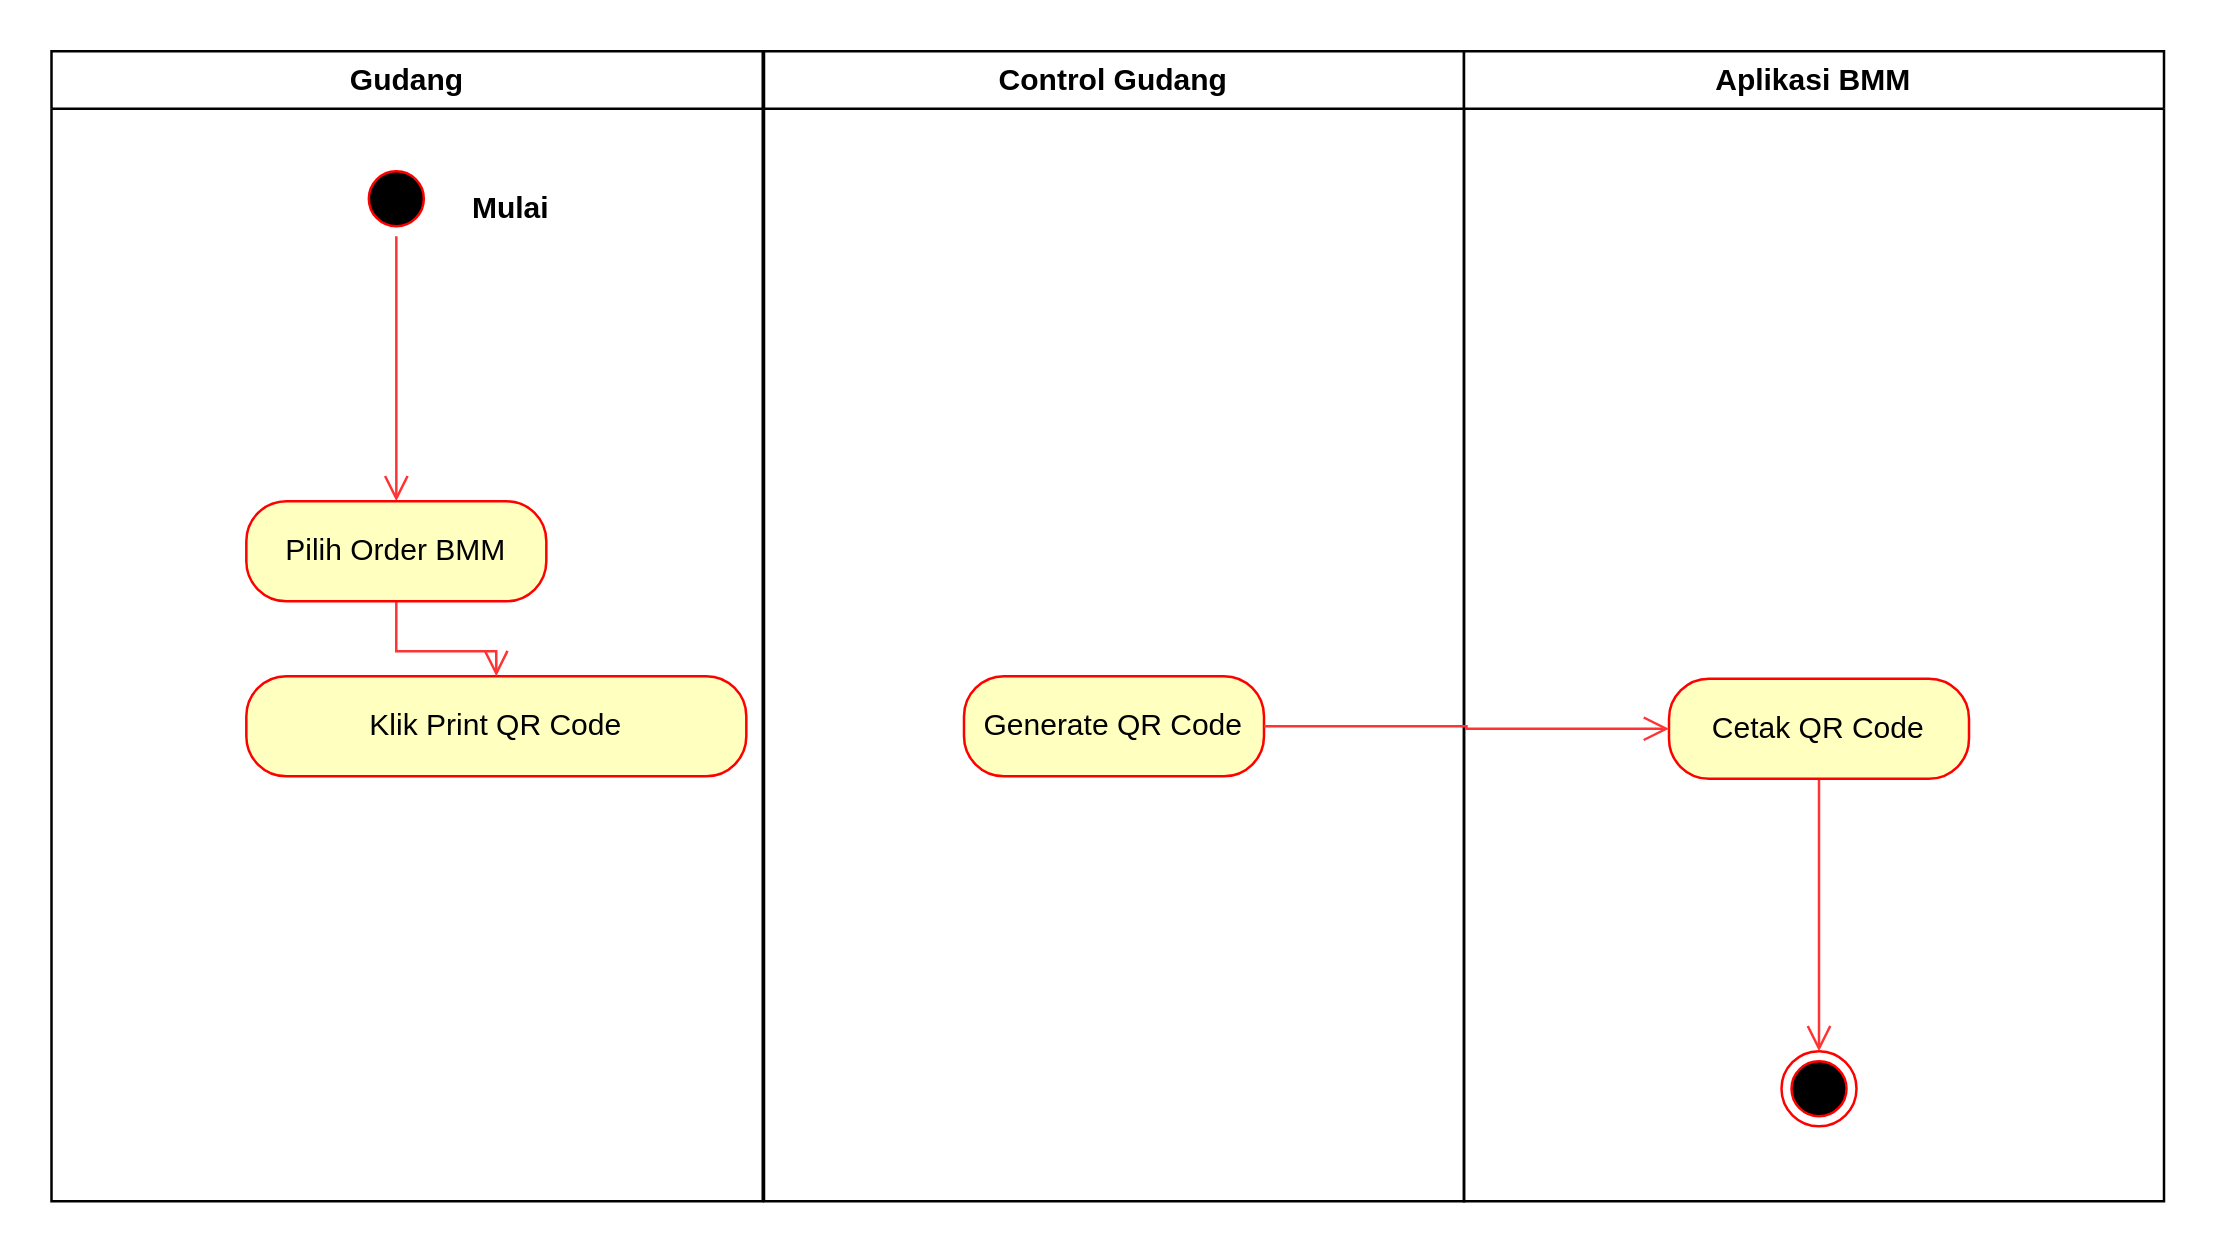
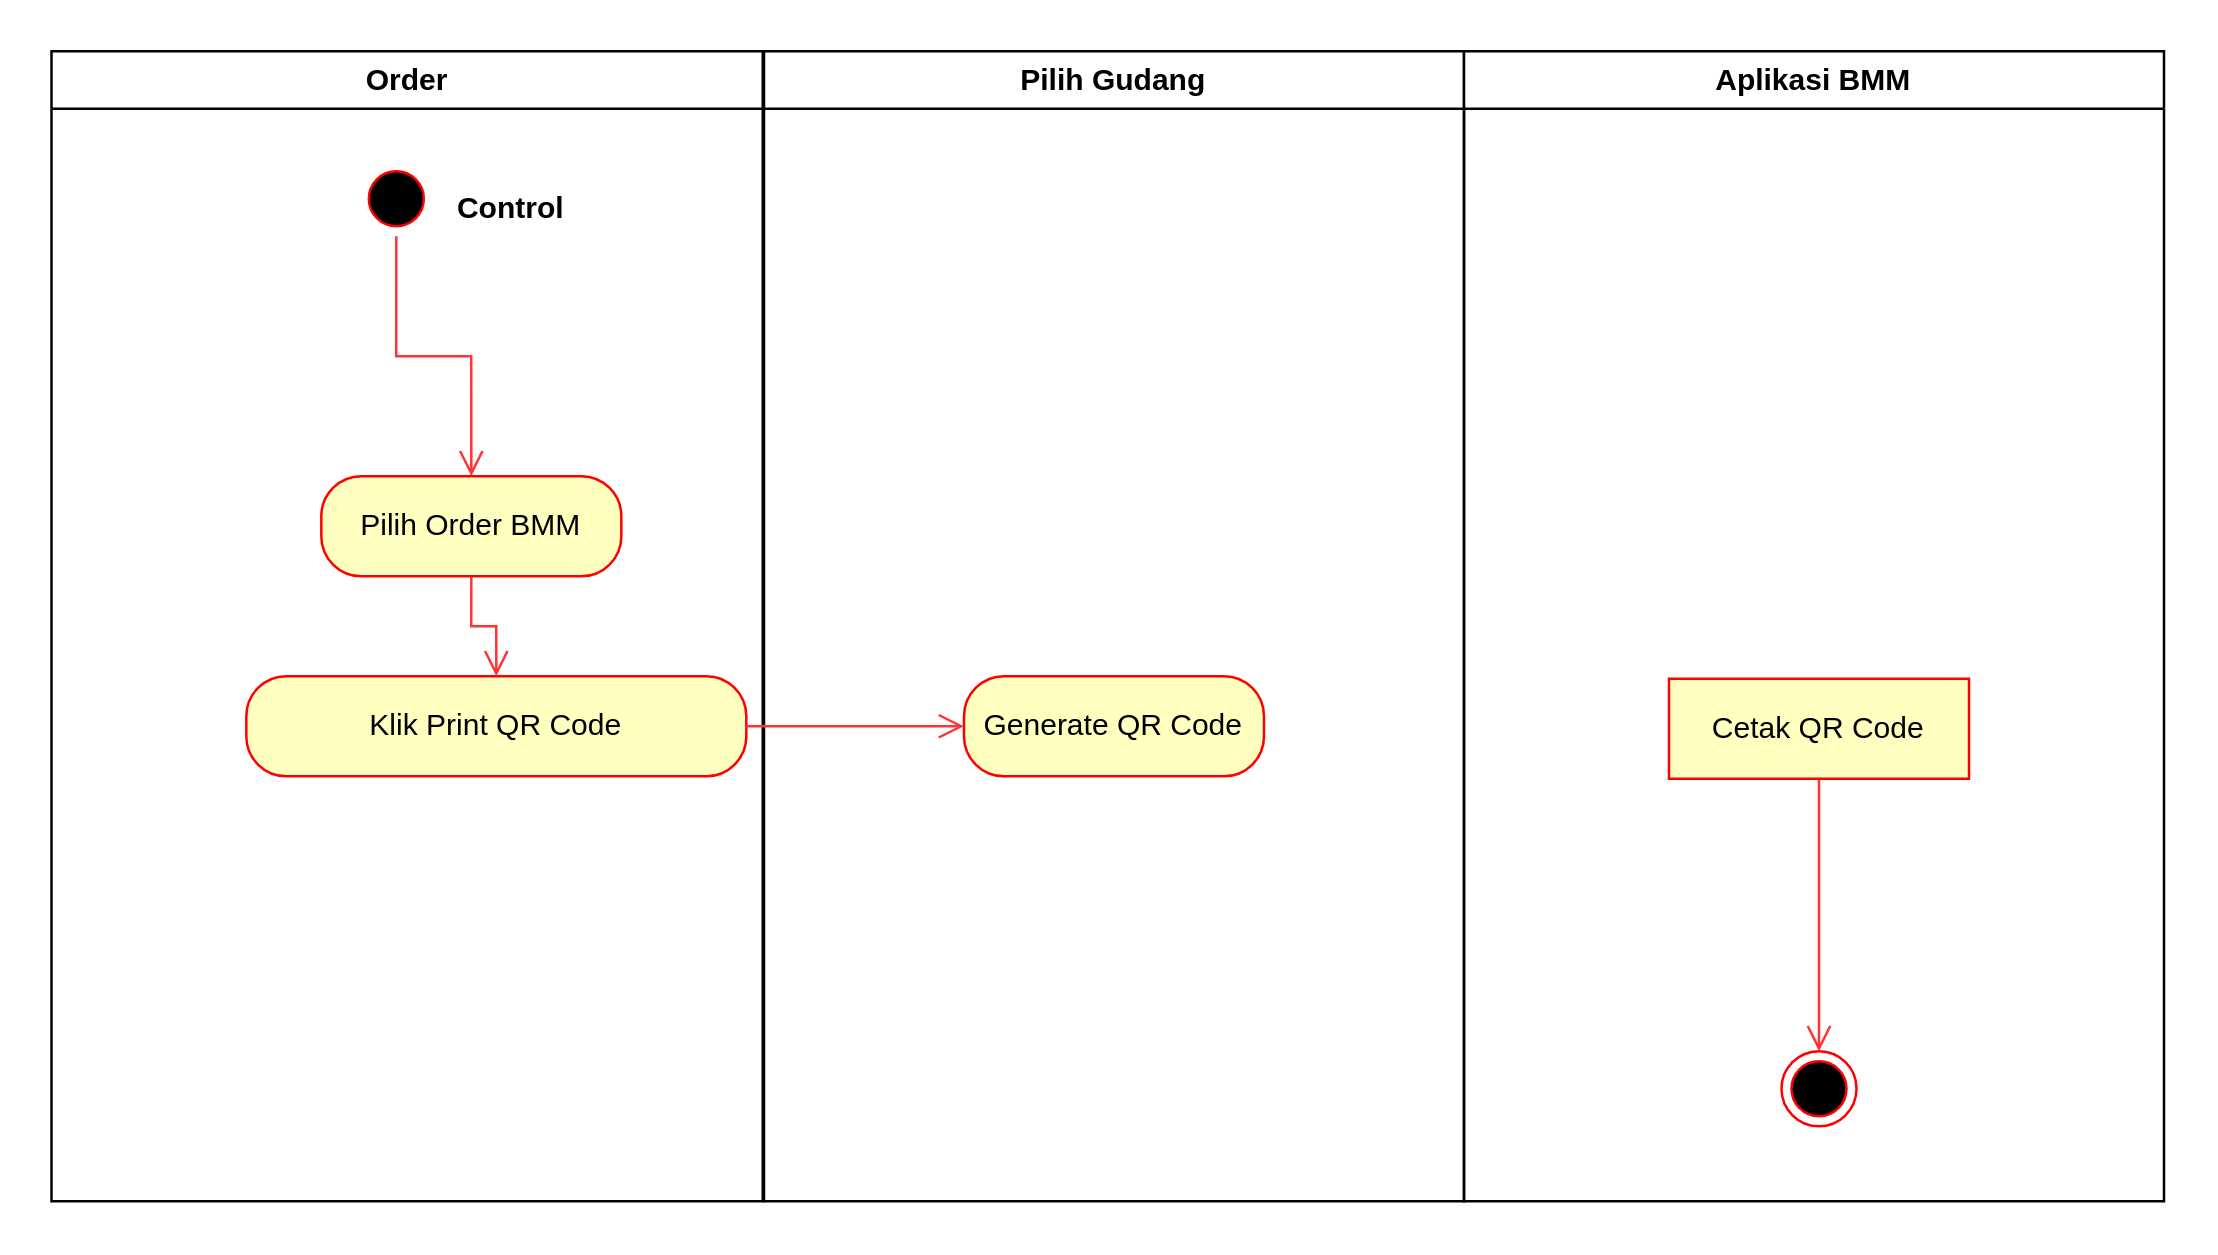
  <mxCell id="0" />
  <mxCell id="1" parent="0" />
- <mxCell id="2" value="Gudang" style="swimlane;whiteSpace=wrap" vertex="1" parent="1"><mxGeometry x="20" y="20" width="284.5" height="460" as="geometry" /></mxCell>
+ <mxCell id="2" value="Order" style="swimlane;whiteSpace=wrap" vertex="1" parent="1"><mxGeometry x="20" y="20" width="284.5" height="460" as="geometry" /></mxCell>
  <mxCell id="3" style="edgeStyle=orthogonalEdgeStyle;rounded=0;orthogonalLoop=1;jettySize=auto;html=1;exitX=0.5;exitY=1;exitDx=0;exitDy=0;strokeColor=#FF3333;strokeWidth=1;endArrow=open;endFill=0;endSize=8;entryX=0.5;entryY=0;entryDx=0;entryDy=0;" edge="1" parent="2" source="4" target="8"><mxGeometry relative="1" as="geometry"><Array as="points" /><mxPoint x="138" y="170" as="targetPoint" /></mxGeometry></mxCell>
  <mxCell id="4" value="" style="ellipse;shape=startState;fillColor=#000000;strokeColor=#ff0000;" vertex="1" parent="2"><mxGeometry x="122.93" y="44" width="30" height="30" as="geometry" /></mxCell>
- <mxCell id="5" value="Mulai" style="text;align=center;fontStyle=1;verticalAlign=middle;spacingLeft=3;spacingRight=3;strokeColor=none;rotatable=0;points=[[0,0.5],[1,0.5]];portConstraint=eastwest;" vertex="1" parent="2"><mxGeometry x="144" y="49" width="80" height="26" as="geometry" /></mxCell>
+ <mxCell id="5" value="Control" style="text;align=center;fontStyle=1;verticalAlign=middle;spacingLeft=3;spacingRight=3;strokeColor=none;rotatable=0;points=[[0,0.5],[1,0.5]];portConstraint=eastwest;" vertex="1" parent="2"><mxGeometry x="144" y="49" width="80" height="26" as="geometry" /></mxCell>
  <mxCell id="6" value="Klik Print QR Code" style="rounded=1;whiteSpace=wrap;html=1;arcSize=40;fontColor=#000000;fillColor=#ffffc0;strokeColor=#ff0000;" vertex="1" parent="2"><mxGeometry x="77.93" y="250" width="200" height="40" as="geometry" /></mxCell>
  <mxCell id="7" style="edgeStyle=orthogonalEdgeStyle;rounded=0;orthogonalLoop=1;jettySize=auto;html=1;exitX=0.5;exitY=1;exitDx=0;exitDy=0;entryX=0.5;entryY=0;entryDx=0;entryDy=0;endSize=8;endArrow=open;endFill=0;strokeColor=#FF3333;" edge="1" parent="2" source="8" target="6"><mxGeometry relative="1" as="geometry" /></mxCell>
- <mxCell id="8" value="Pilih Order BMM" style="rounded=1;whiteSpace=wrap;html=1;arcSize=40;fontColor=#000000;fillColor=#ffffc0;strokeColor=#ff0000;" vertex="1" parent="2"><mxGeometry x="77.93" y="180" width="120" height="40" as="geometry" /></mxCell>
+ <mxCell id="8" value="Pilih Order BMM" style="rounded=1;whiteSpace=wrap;html=1;arcSize=40;fontColor=#000000;fillColor=#ffffc0;strokeColor=#ff0000;" vertex="1" parent="2"><mxGeometry x="107.93" y="170" width="120" height="40" as="geometry" /></mxCell>
  <mxCell id="9" style="edgeStyle=orthogonalEdgeStyle;rounded=0;orthogonalLoop=1;jettySize=auto;html=1;exitX=0.5;exitY=1;exitDx=0;exitDy=0;strokeColor=#FF3333;strokeWidth=1;endArrow=open;endFill=0;endSize=8;" edge="1" parent="2" source="8" target="8"><mxGeometry relative="1" as="geometry" /></mxCell>
- <mxCell id="10" value="Control Gudang" style="swimlane;whiteSpace=wrap" vertex="1" parent="1"><mxGeometry x="305" y="20" width="280" height="460" as="geometry" /></mxCell>
+ <mxCell id="10" value="Pilih Gudang" style="swimlane;whiteSpace=wrap" vertex="1" parent="1"><mxGeometry x="305" y="20" width="280" height="460" as="geometry" /></mxCell>
  <mxCell id="11" value="Generate QR Code" style="rounded=1;whiteSpace=wrap;html=1;arcSize=40;fontColor=#000000;fillColor=#ffffc0;strokeColor=#ff0000;" vertex="1" parent="10"><mxGeometry x="80" y="250" width="120" height="40" as="geometry" /></mxCell>
  <mxCell id="12" value="Aplikasi BMM" style="swimlane;whiteSpace=wrap" vertex="1" parent="1"><mxGeometry x="585" y="20" width="280" height="460" as="geometry" /></mxCell>
  <mxCell id="13" value="" style="ellipse;html=1;shape=endState;fillColor=#000000;strokeColor=#ff0000;strokeWidth=1;" vertex="1" parent="12"><mxGeometry x="127" y="400" width="30" height="30" as="geometry" /></mxCell>
  <mxCell id="14" style="edgeStyle=orthogonalEdgeStyle;rounded=0;orthogonalLoop=1;jettySize=auto;html=1;exitX=0.5;exitY=1;exitDx=0;exitDy=0;entryX=0.5;entryY=0;entryDx=0;entryDy=0;strokeColor=#FF3333;strokeWidth=1;endArrow=open;endFill=0;endSize=8;" edge="1" parent="12" source="15" target="13"><mxGeometry relative="1" as="geometry" /></mxCell>
- <mxCell id="15" value="Cetak QR Code" style="rounded=1;whiteSpace=wrap;html=1;arcSize=40;fontColor=#000000;fillColor=#ffffc0;strokeColor=#ff0000;strokeWidth=1;" vertex="1" parent="12"><mxGeometry x="82" y="251" width="120" height="40" as="geometry" /></mxCell>
- <mxCell id="17" style="edgeStyle=orthogonalEdgeStyle;rounded=0;orthogonalLoop=1;jettySize=auto;html=1;exitX=1;exitY=0.5;exitDx=0;exitDy=0;entryX=0;entryY=0.5;entryDx=0;entryDy=0;strokeColor=#FF3333;endArrow=open;endFill=0;endSize=8;" edge="1" parent="1" source="11" target="15"><mxGeometry relative="1" as="geometry" /></mxCell>
+ <mxCell id="15" value="Cetak QR Code" style="whiteSpace=wrap;html=1;arcSize=40;fontColor=#000000;fillColor=#ffffc0;strokeColor=#ff0000;strokeWidth=1;rounded=0;" vertex="1" parent="12"><mxGeometry x="82" y="251" width="120" height="40" as="geometry" /></mxCell>
+ <mxCell id="16" style="edgeStyle=orthogonalEdgeStyle;rounded=0;orthogonalLoop=1;jettySize=auto;html=1;exitX=1;exitY=0.5;exitDx=0;exitDy=0;entryX=0;entryY=0.5;entryDx=0;entryDy=0;strokeColor=#FF3333;endArrow=open;endFill=0;endSize=8;" edge="1" parent="1" source="6" target="11"><mxGeometry relative="1" as="geometry" /></mxCell>
